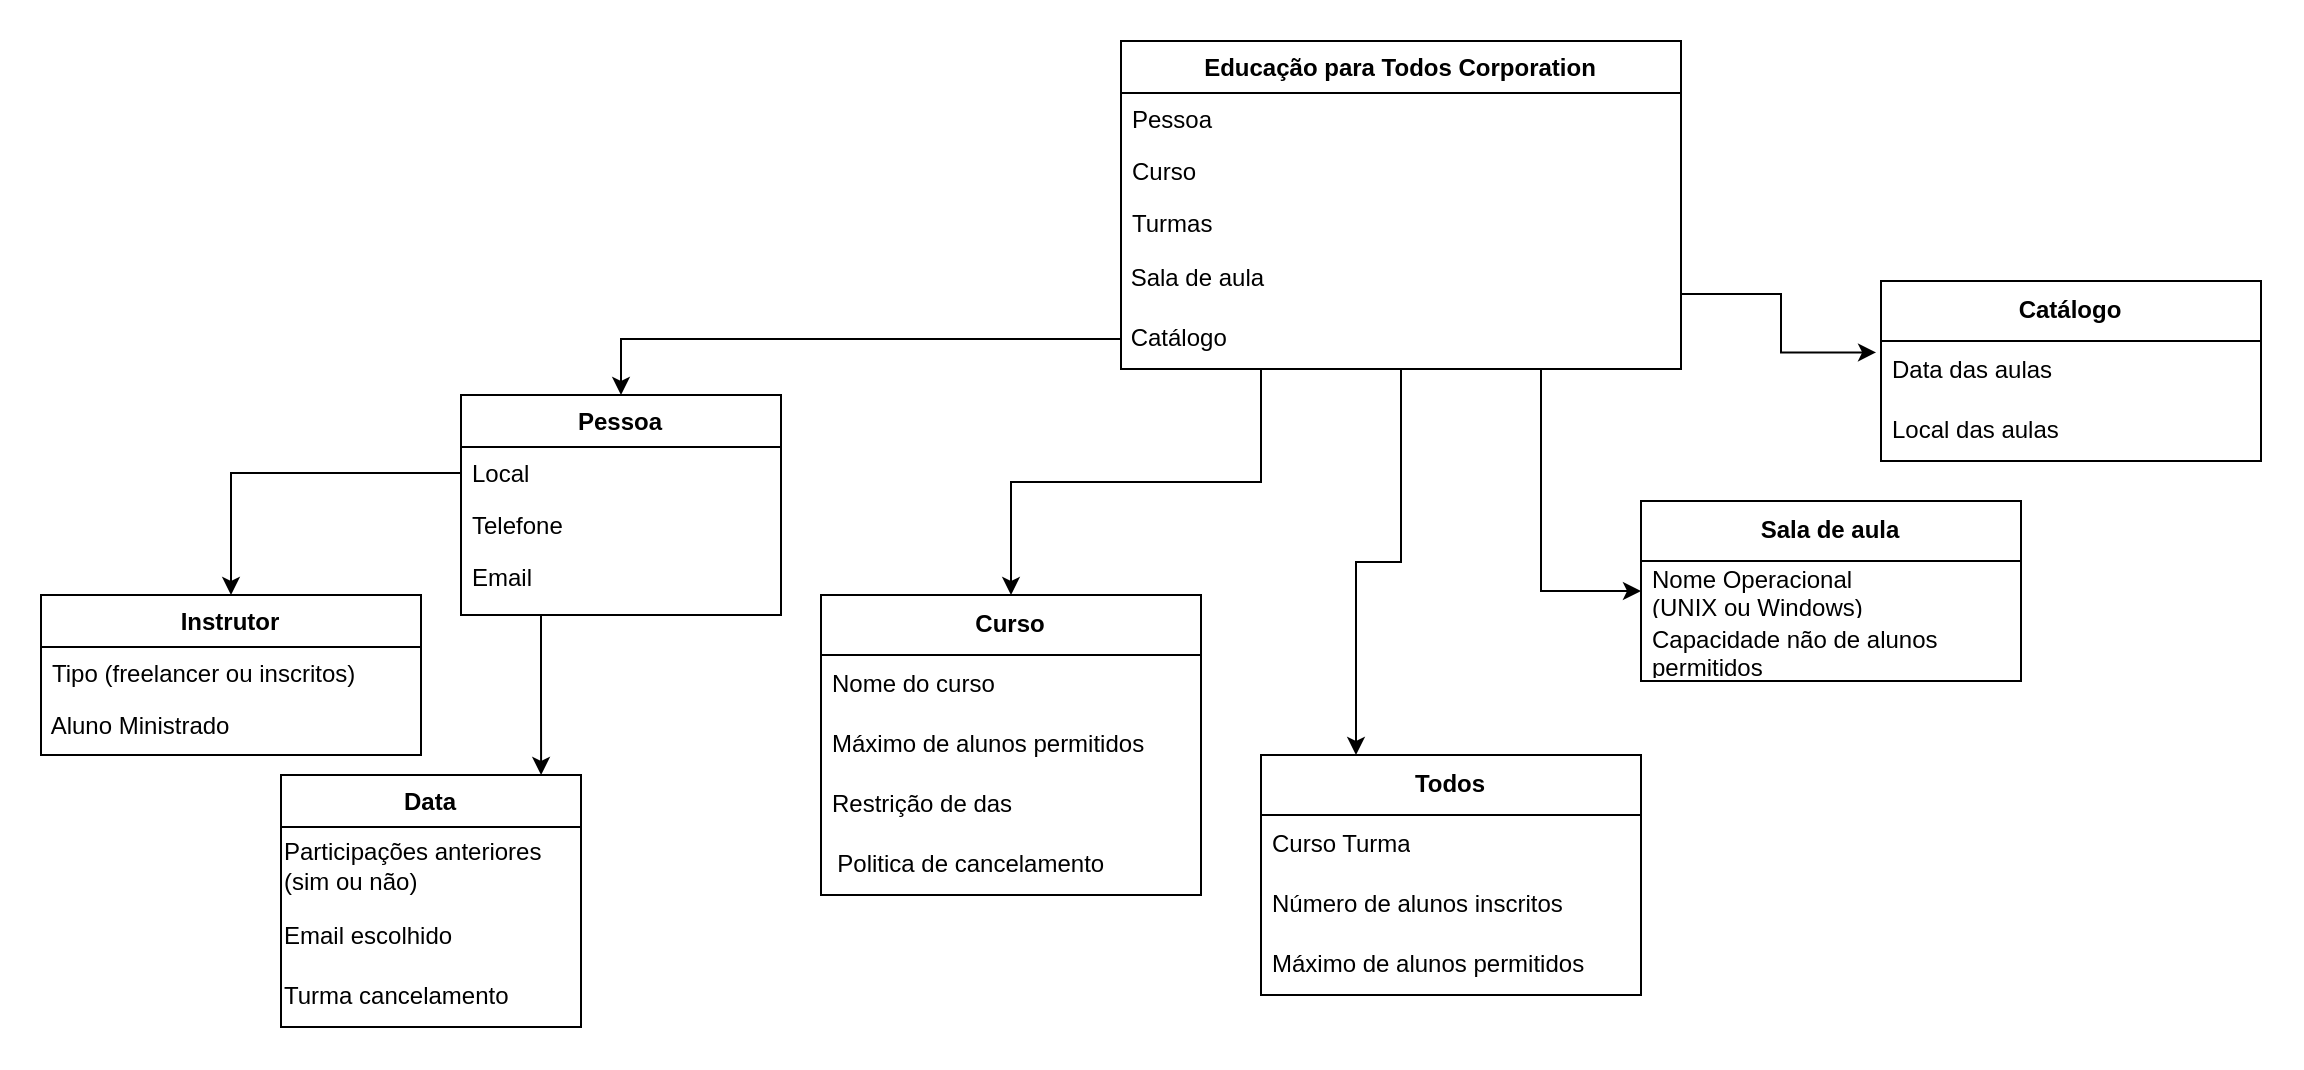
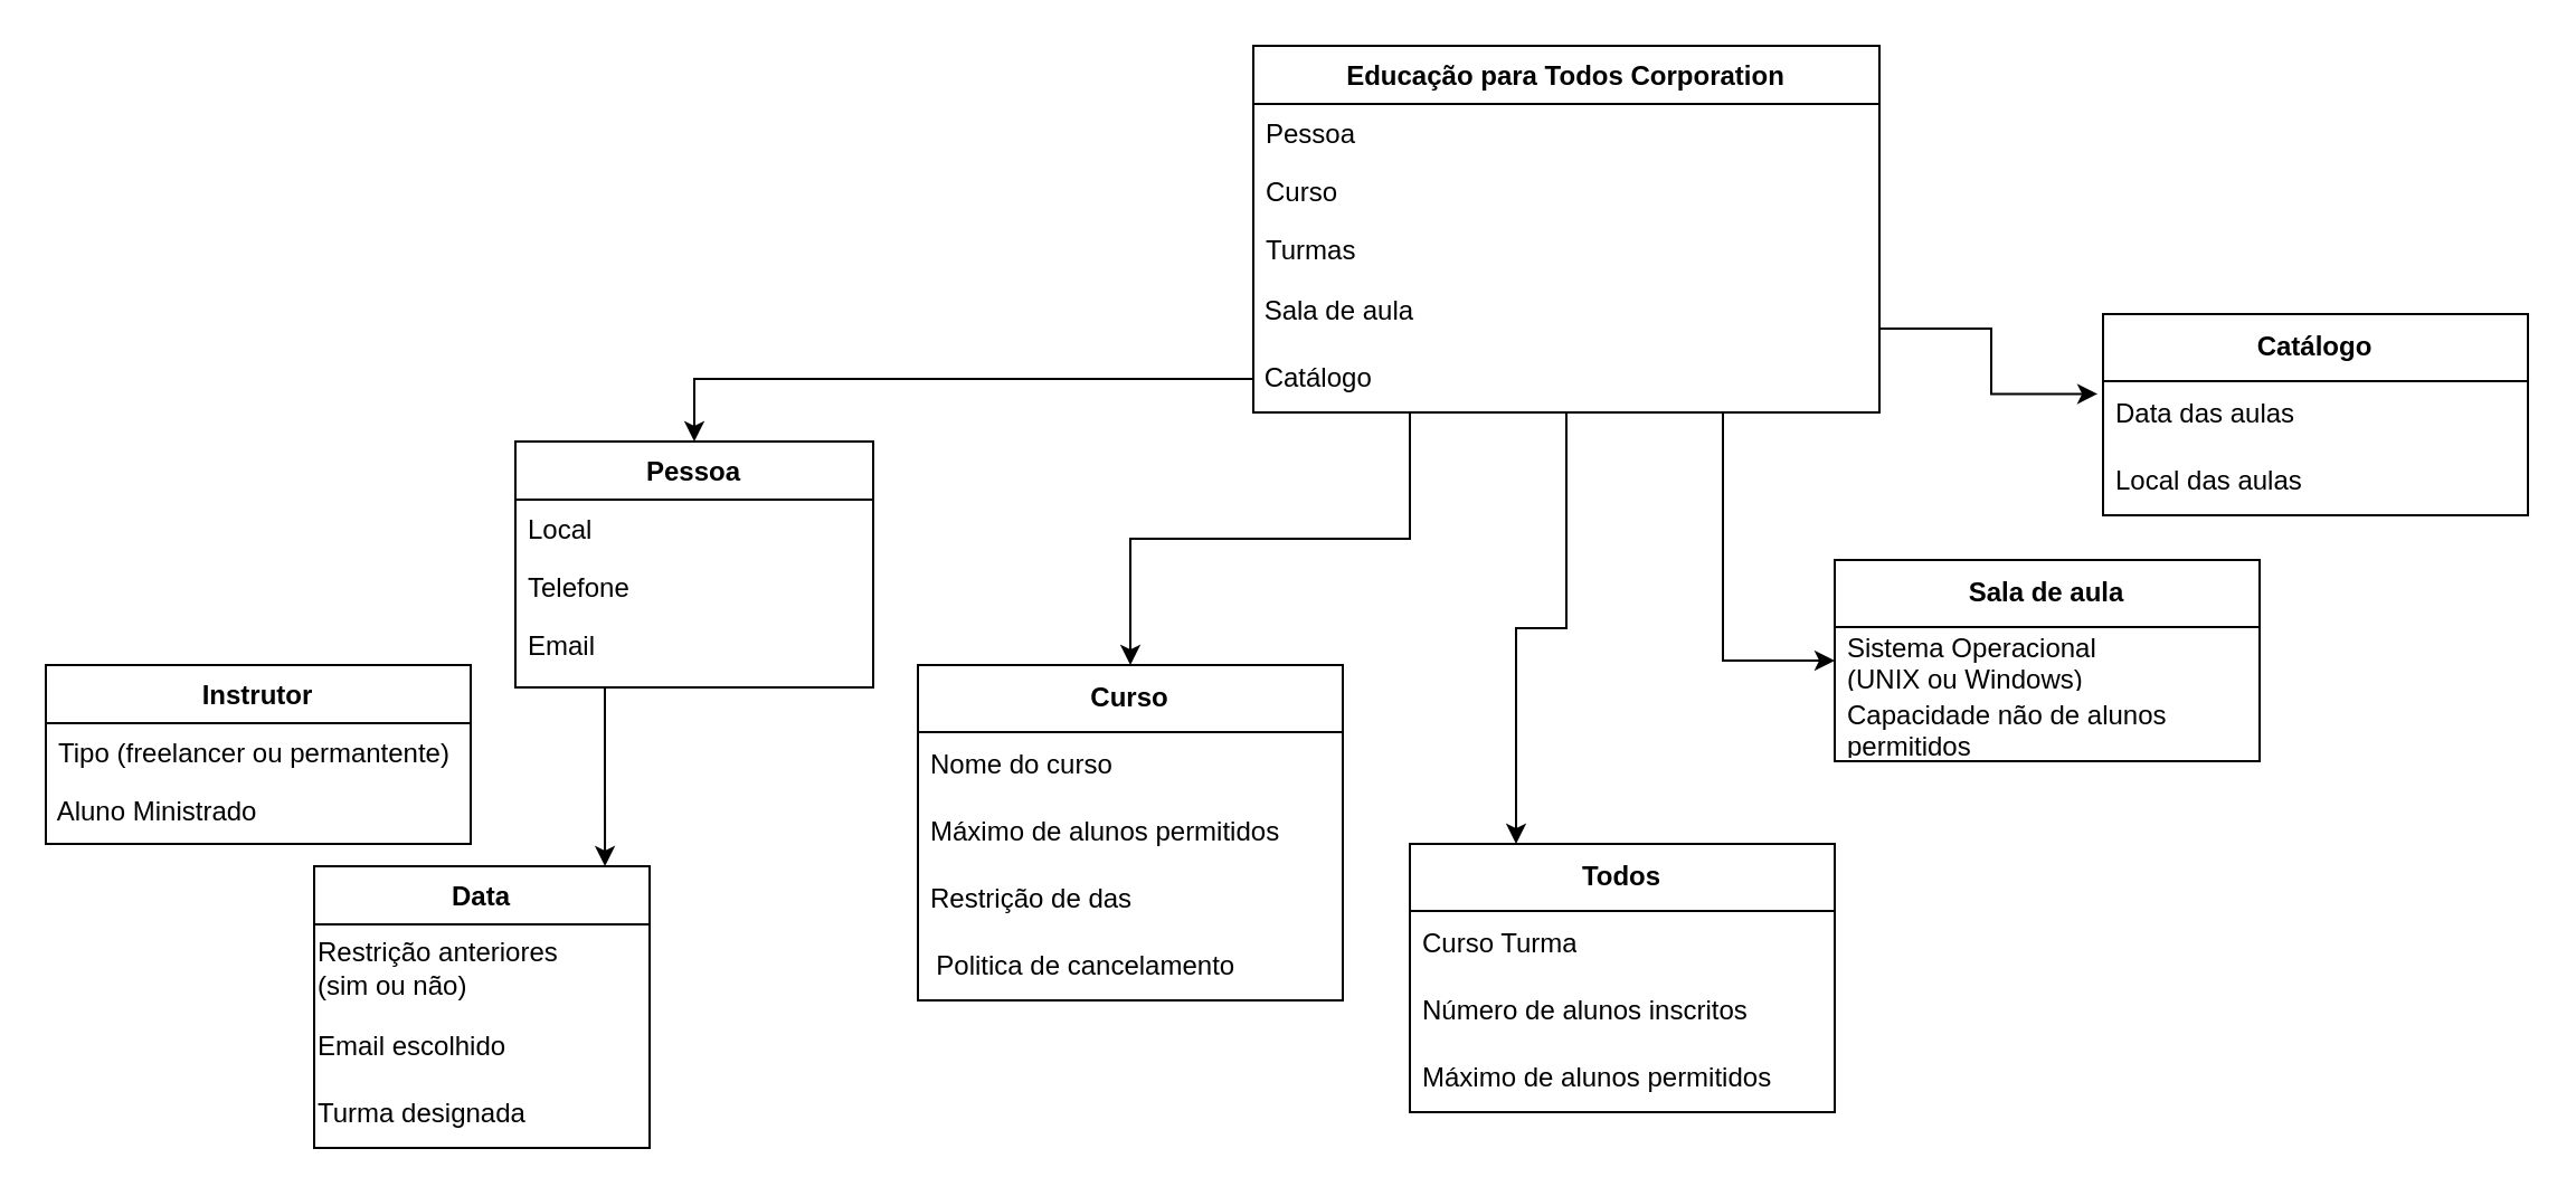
  <mxCell id="0" />
  <mxCell id="1" parent="0" />
  <mxCell id="2" value="Pessoa" style="swimlane;fontStyle=1;align=center;verticalAlign=top;childLayout=stackLayout;horizontal=1;startSize=26;horizontalStack=0;resizeParent=1;resizeLast=0;collapsible=1;marginBottom=0;rounded=0;shadow=0;strokeWidth=1;fontFamily=Helvetica;strokeColor=default;" parent="1" vertex="1"><mxGeometry x="230" y="197" width="160" height="110" as="geometry"><mxRectangle x="40" y="120" width="160" height="26" as="alternateBounds" /></mxGeometry></mxCell>
  <mxCell id="3" value="Local " style="text;align=left;verticalAlign=top;spacingLeft=4;spacingRight=4;overflow=hidden;rotatable=0;points=[[0,0.5],[1,0.5]];portConstraint=eastwest;" parent="2" vertex="1"><mxGeometry y="26" width="160" height="26" as="geometry" /></mxCell>
  <mxCell id="4" value="Telefone   " style="text;align=left;verticalAlign=top;spacingLeft=4;spacingRight=4;overflow=hidden;rotatable=0;points=[[0,0.5],[1,0.5]];portConstraint=eastwest;rounded=0;shadow=0;html=0;" parent="2" vertex="1"><mxGeometry y="52" width="160" height="26" as="geometry" /></mxCell>
  <mxCell id="5" value="Email" style="text;align=left;verticalAlign=top;spacingLeft=4;spacingRight=4;overflow=hidden;rotatable=0;points=[[0,0.5],[1,0.5]];portConstraint=eastwest;rounded=0;shadow=0;html=0;" parent="2" vertex="1"><mxGeometry y="78" width="160" height="26" as="geometry" /></mxCell>
  <mxCell id="6" value="Data" style="swimlane;fontStyle=1;align=center;verticalAlign=top;childLayout=stackLayout;horizontal=1;startSize=26;horizontalStack=0;resizeParent=1;resizeLast=0;collapsible=1;marginBottom=0;rounded=0;shadow=0;strokeWidth=1;" parent="1" vertex="1"><mxGeometry x="140" y="387" width="150" height="126" as="geometry"><mxRectangle x="-50" y="270" width="160" height="26" as="alternateBounds" /></mxGeometry></mxCell>
- <mxCell id="7" value="Participações anteriores&lt;div&gt;(sim ou não)&lt;/div&gt;" style="text;html=1;align=left;verticalAlign=middle;resizable=0;points=[];autosize=1;strokeColor=none;fillColor=none;" vertex="1" parent="6"><mxGeometry y="26" width="150" height="40" as="geometry" /></mxCell>
+ <mxCell id="7" value="Restrição anteriores&lt;div&gt;(sim ou não)&lt;/div&gt;" style="text;html=1;align=left;verticalAlign=middle;resizable=0;points=[];autosize=1;strokeColor=none;fillColor=none;" vertex="1" parent="6"><mxGeometry y="26" width="150" height="40" as="geometry" /></mxCell>
  <mxCell id="8" value="Email escolhido" style="text;html=1;align=left;verticalAlign=middle;resizable=0;points=[];autosize=1;strokeColor=none;fillColor=none;" vertex="1" parent="6"><mxGeometry y="66" width="150" height="30" as="geometry" /></mxCell>
- <mxCell id="9" value="Turma cancelamento" style="text;html=1;align=left;verticalAlign=middle;resizable=0;points=[];autosize=1;strokeColor=none;fillColor=none;" vertex="1" parent="6"><mxGeometry y="96" width="150" height="30" as="geometry" /></mxCell>
+ <mxCell id="9" value="Turma designada" style="text;html=1;align=left;verticalAlign=middle;resizable=0;points=[];autosize=1;strokeColor=none;fillColor=none;" vertex="1" parent="6"><mxGeometry y="96" width="150" height="30" as="geometry" /></mxCell>
  <mxCell id="10" value="Instrutor" style="swimlane;fontStyle=1;align=center;verticalAlign=top;childLayout=stackLayout;horizontal=1;startSize=26;horizontalStack=0;resizeParent=1;resizeLast=0;collapsible=1;marginBottom=0;rounded=0;shadow=0;strokeWidth=1;" parent="1" vertex="1"><mxGeometry x="20" y="297" width="190" height="80" as="geometry"><mxRectangle x="139" y="280" width="170" height="26" as="alternateBounds" /></mxGeometry></mxCell>
- <mxCell id="11" value="Tipo (freelancer ou inscritos)" style="text;align=left;verticalAlign=top;spacingLeft=4;spacingRight=4;overflow=hidden;rotatable=0;points=[[0,0.5],[1,0.5]];portConstraint=eastwest;" parent="10" vertex="1"><mxGeometry y="26" width="190" height="26" as="geometry" /></mxCell>
+ <mxCell id="11" value="Tipo (freelancer ou permantente)" style="text;align=left;verticalAlign=top;spacingLeft=4;spacingRight=4;overflow=hidden;rotatable=0;points=[[0,0.5],[1,0.5]];portConstraint=eastwest;" parent="10" vertex="1"><mxGeometry y="26" width="190" height="26" as="geometry" /></mxCell>
  <mxCell id="12" value=" Aluno Ministrado" style="text;align=left;verticalAlign=top;rounded=0;fontColor=default;horizontal=1;labelPosition=center;verticalLabelPosition=middle;" vertex="1" parent="10"><mxGeometry y="52" width="190" height="26" as="geometry" /></mxCell>
  <mxCell id="13" style="edgeStyle=orthogonalEdgeStyle;rounded=0;orthogonalLoop=1;jettySize=auto;html=1;exitX=0.25;exitY=1;exitDx=0;exitDy=0;entryX=0.867;entryY=0;entryDx=0;entryDy=0;entryPerimeter=0;" edge="1" parent="1" source="2" target="6"><mxGeometry relative="1" as="geometry" /></mxCell>
  <mxCell id="14" value="&lt;b&gt;Curso&lt;/b&gt;" style="swimlane;fontStyle=0;childLayout=stackLayout;horizontal=1;startSize=30;horizontalStack=0;resizeParent=1;resizeParentMax=0;resizeLast=0;collapsible=1;marginBottom=0;whiteSpace=wrap;html=1;" vertex="1" parent="1"><mxGeometry x="410" y="297" width="190" height="150" as="geometry" /></mxCell>
  <mxCell id="15" value="Nome do curso" style="text;strokeColor=none;fillColor=none;align=left;verticalAlign=middle;spacingLeft=4;spacingRight=4;overflow=hidden;points=[[0,0.5],[1,0.5]];portConstraint=eastwest;rotatable=0;whiteSpace=wrap;html=1;" vertex="1" parent="14"><mxGeometry y="30" width="190" height="30" as="geometry" /></mxCell>
  <mxCell id="16" value="Máximo de alunos permitidos" style="text;strokeColor=none;fillColor=none;align=left;verticalAlign=middle;spacingLeft=4;spacingRight=4;overflow=hidden;points=[[0,0.5],[1,0.5]];portConstraint=eastwest;rotatable=0;whiteSpace=wrap;html=1;" vertex="1" parent="14"><mxGeometry y="60" width="190" height="30" as="geometry" /></mxCell>
  <mxCell id="17" value="Restrição de das" style="text;strokeColor=none;fillColor=none;align=left;verticalAlign=middle;spacingLeft=4;spacingRight=4;overflow=hidden;points=[[0,0.5],[1,0.5]];portConstraint=eastwest;rotatable=0;whiteSpace=wrap;html=1;" vertex="1" parent="14"><mxGeometry y="90" width="190" height="30" as="geometry" /></mxCell>
  <mxCell id="18" value="&amp;nbsp; Politica de cancelamento" style="text;html=1;align=left;verticalAlign=middle;whiteSpace=wrap;rounded=0;" vertex="1" parent="14"><mxGeometry y="120" width="190" height="30" as="geometry" /></mxCell>
  <mxCell id="19" value="Educação para Todos Corporation" style="swimlane;fontStyle=1;align=center;verticalAlign=top;childLayout=stackLayout;horizontal=1;startSize=26;horizontalStack=0;resizeParent=1;resizeLast=0;collapsible=1;marginBottom=0;rounded=0;shadow=0;strokeWidth=1;fontFamily=Helvetica;strokeColor=default;" vertex="1" parent="1"><mxGeometry x="560" y="20" width="280" height="164" as="geometry"><mxRectangle x="40" y="120" width="160" height="26" as="alternateBounds" /></mxGeometry></mxCell>
  <mxCell id="20" value="Pessoa" style="text;align=left;verticalAlign=top;spacingLeft=4;spacingRight=4;overflow=hidden;rotatable=0;points=[[0,0.5],[1,0.5]];portConstraint=eastwest;" vertex="1" parent="19"><mxGeometry y="26" width="280" height="26" as="geometry" /></mxCell>
  <mxCell id="21" value="Curso" style="text;align=left;verticalAlign=top;spacingLeft=4;spacingRight=4;overflow=hidden;rotatable=0;points=[[0,0.5],[1,0.5]];portConstraint=eastwest;rounded=0;shadow=0;html=0;" vertex="1" parent="19"><mxGeometry y="52" width="280" height="26" as="geometry" /></mxCell>
  <mxCell id="22" value="Turmas" style="text;align=left;verticalAlign=top;spacingLeft=4;spacingRight=4;overflow=hidden;rotatable=0;points=[[0,0.5],[1,0.5]];portConstraint=eastwest;rounded=0;shadow=0;html=0;" vertex="1" parent="19"><mxGeometry y="78" width="280" height="26" as="geometry" /></mxCell>
  <mxCell id="23" value="&amp;nbsp;Sala de aula" style="text;html=1;align=left;verticalAlign=middle;whiteSpace=wrap;rounded=0;" vertex="1" parent="19"><mxGeometry y="104" width="280" height="30" as="geometry" /></mxCell>
  <mxCell id="24" value="&amp;nbsp;Catálogo" style="text;html=1;align=left;verticalAlign=middle;whiteSpace=wrap;rounded=0;" vertex="1" parent="19"><mxGeometry y="134" width="280" height="30" as="geometry" /></mxCell>
  <mxCell id="25" style="edgeStyle=orthogonalEdgeStyle;rounded=0;orthogonalLoop=1;jettySize=auto;html=1;exitX=0;exitY=0.5;exitDx=0;exitDy=0;entryX=0.5;entryY=0;entryDx=0;entryDy=0;" edge="1" parent="1" source="24" target="2"><mxGeometry relative="1" as="geometry" /></mxCell>
- <mxCell id="26" style="edgeStyle=orthogonalEdgeStyle;rounded=0;orthogonalLoop=1;jettySize=auto;html=1;exitX=0;exitY=0.5;exitDx=0;exitDy=0;entryX=0.5;entryY=0;entryDx=0;entryDy=0;" edge="1" parent="1" source="3" target="10"><mxGeometry relative="1" as="geometry" /></mxCell>
  <mxCell id="27" style="edgeStyle=orthogonalEdgeStyle;rounded=0;orthogonalLoop=1;jettySize=auto;html=1;exitX=0.25;exitY=1;exitDx=0;exitDy=0;entryX=0.5;entryY=0;entryDx=0;entryDy=0;" edge="1" parent="1" source="24" target="14"><mxGeometry relative="1" as="geometry" /></mxCell>
  <mxCell id="28" value="&lt;b&gt;Todos&lt;/b&gt;" style="swimlane;fontStyle=0;childLayout=stackLayout;horizontal=1;startSize=30;horizontalStack=0;resizeParent=1;resizeParentMax=0;resizeLast=0;collapsible=1;marginBottom=0;whiteSpace=wrap;html=1;" vertex="1" parent="1"><mxGeometry x="630" y="377" width="190" height="120" as="geometry" /></mxCell>
  <mxCell id="29" value="Curso Turma" style="text;strokeColor=none;fillColor=none;align=left;verticalAlign=middle;spacingLeft=4;spacingRight=4;overflow=hidden;points=[[0,0.5],[1,0.5]];portConstraint=eastwest;rotatable=0;whiteSpace=wrap;html=1;" vertex="1" parent="28"><mxGeometry y="30" width="190" height="30" as="geometry" /></mxCell>
  <mxCell id="30" value="Número de alunos inscritos" style="text;strokeColor=none;fillColor=none;align=left;verticalAlign=middle;spacingLeft=4;spacingRight=4;overflow=hidden;points=[[0,0.5],[1,0.5]];portConstraint=eastwest;rotatable=0;whiteSpace=wrap;html=1;" vertex="1" parent="28"><mxGeometry y="60" width="190" height="30" as="geometry" /></mxCell>
  <mxCell id="31" value="Máximo de alunos permitidos" style="text;strokeColor=none;fillColor=none;align=left;verticalAlign=middle;spacingLeft=4;spacingRight=4;overflow=hidden;points=[[0,0.5],[1,0.5]];portConstraint=eastwest;rotatable=0;whiteSpace=wrap;html=1;" vertex="1" parent="28"><mxGeometry y="90" width="190" height="30" as="geometry" /></mxCell>
  <mxCell id="32" style="edgeStyle=orthogonalEdgeStyle;rounded=0;orthogonalLoop=1;jettySize=auto;html=1;exitX=0.5;exitY=1;exitDx=0;exitDy=0;entryX=0.25;entryY=0;entryDx=0;entryDy=0;" edge="1" parent="1" source="24" target="28"><mxGeometry relative="1" as="geometry" /></mxCell>
  <mxCell id="33" value="&lt;b&gt;Sala de aula&lt;/b&gt;" style="swimlane;fontStyle=0;childLayout=stackLayout;horizontal=1;startSize=30;horizontalStack=0;resizeParent=1;resizeParentMax=0;resizeLast=0;collapsible=1;marginBottom=0;whiteSpace=wrap;html=1;" vertex="1" parent="1"><mxGeometry x="820" y="250" width="190" height="90" as="geometry" /></mxCell>
- <mxCell id="34" value="Nome Operacional&lt;div&gt;(UNIX ou Windows)&lt;/div&gt;" style="text;strokeColor=none;fillColor=none;align=left;verticalAlign=middle;spacingLeft=4;spacingRight=4;overflow=hidden;points=[[0,0.5],[1,0.5]];portConstraint=eastwest;rotatable=0;whiteSpace=wrap;html=1;" vertex="1" parent="33"><mxGeometry y="30" width="190" height="30" as="geometry" /></mxCell>
+ <mxCell id="34" value="Sistema Operacional&lt;div&gt;(UNIX ou Windows)&lt;/div&gt;" style="text;strokeColor=none;fillColor=none;align=left;verticalAlign=middle;spacingLeft=4;spacingRight=4;overflow=hidden;points=[[0,0.5],[1,0.5]];portConstraint=eastwest;rotatable=0;whiteSpace=wrap;html=1;" vertex="1" parent="33"><mxGeometry y="30" width="190" height="30" as="geometry" /></mxCell>
  <mxCell id="35" value="Capacidade não de alunos permitidos" style="text;strokeColor=none;fillColor=none;align=left;verticalAlign=middle;spacingLeft=4;spacingRight=4;overflow=hidden;points=[[0,0.5],[1,0.5]];portConstraint=eastwest;rotatable=0;whiteSpace=wrap;html=1;" vertex="1" parent="33"><mxGeometry y="60" width="190" height="30" as="geometry" /></mxCell>
  <mxCell id="36" style="edgeStyle=orthogonalEdgeStyle;rounded=0;orthogonalLoop=1;jettySize=auto;html=1;exitX=0.75;exitY=1;exitDx=0;exitDy=0;entryX=0;entryY=0.5;entryDx=0;entryDy=0;" edge="1" parent="1" source="24" target="34"><mxGeometry relative="1" as="geometry" /></mxCell>
  <mxCell id="37" value="&lt;b&gt;Catálogo&lt;/b&gt;" style="swimlane;fontStyle=0;childLayout=stackLayout;horizontal=1;startSize=30;horizontalStack=0;resizeParent=1;resizeParentMax=0;resizeLast=0;collapsible=1;marginBottom=0;whiteSpace=wrap;html=1;" vertex="1" parent="1"><mxGeometry x="940" y="140" width="190" height="90" as="geometry" /></mxCell>
  <mxCell id="38" value="Data das aulas" style="text;strokeColor=none;fillColor=none;align=left;verticalAlign=middle;spacingLeft=4;spacingRight=4;overflow=hidden;points=[[0,0.5],[1,0.5]];portConstraint=eastwest;rotatable=0;whiteSpace=wrap;html=1;" vertex="1" parent="37"><mxGeometry y="30" width="190" height="30" as="geometry" /></mxCell>
  <mxCell id="39" value="Local das aulas" style="text;strokeColor=none;fillColor=none;align=left;verticalAlign=middle;spacingLeft=4;spacingRight=4;overflow=hidden;points=[[0,0.5],[1,0.5]];portConstraint=eastwest;rotatable=0;whiteSpace=wrap;html=1;" vertex="1" parent="37"><mxGeometry y="60" width="190" height="30" as="geometry" /></mxCell>
  <mxCell id="40" style="edgeStyle=orthogonalEdgeStyle;rounded=0;orthogonalLoop=1;jettySize=auto;html=1;exitX=1;exitY=0.75;exitDx=0;exitDy=0;entryX=-0.013;entryY=0.19;entryDx=0;entryDy=0;entryPerimeter=0;" edge="1" parent="1" source="23" target="38"><mxGeometry relative="1" as="geometry" /></mxCell>
